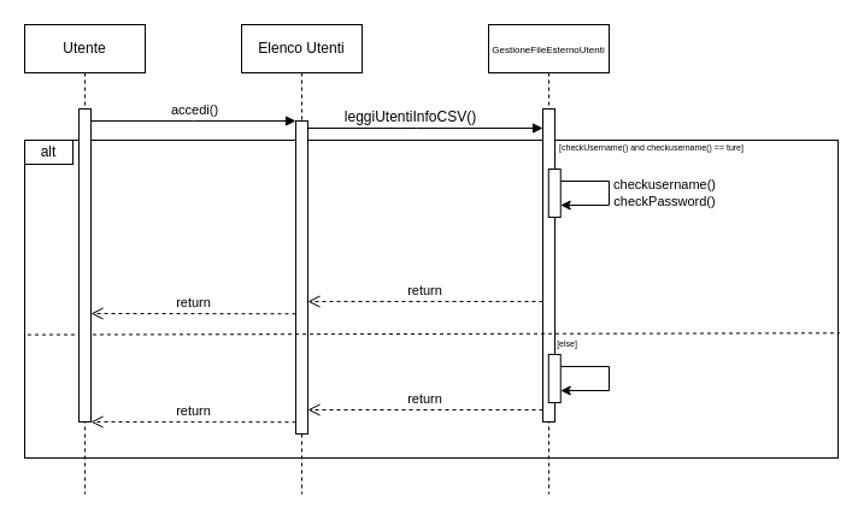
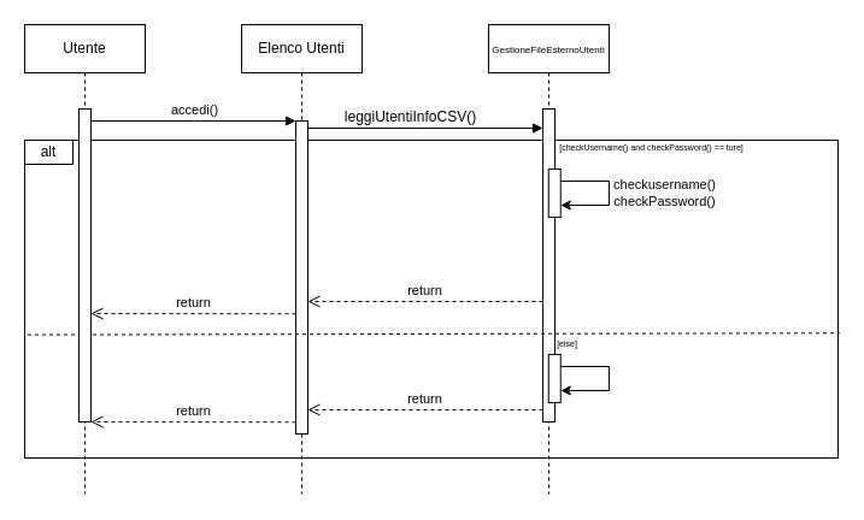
  <mxCell id="0" />
  <mxCell id="1" parent="0" />
  <mxCell id="2" value="" style="rounded=0;whiteSpace=wrap;html=1;fillStyle=cross-hatch;gradientColor=none;gradientDirection=radial;fillColor=none;" vertex="1" parent="1"><mxGeometry x="20" y="116" width="675" height="264" as="geometry" /></mxCell>
  <mxCell id="3" value="Elenco Utenti" style="shape=umlLifeline;perimeter=lifelinePerimeter;whiteSpace=wrap;html=1;container=0;dropTarget=0;collapsible=0;recursiveResize=0;outlineConnect=0;portConstraint=eastwest;newEdgeStyle={&quot;edgeStyle&quot;:&quot;elbowEdgeStyle&quot;,&quot;elbow&quot;:&quot;vertical&quot;,&quot;curved&quot;:0,&quot;rounded&quot;:0};" vertex="1" parent="1"><mxGeometry x="200" y="20" width="100" height="390" as="geometry" /></mxCell>
  <mxCell id="4" value="" style="html=1;points=[];perimeter=orthogonalPerimeter;outlineConnect=0;targetShapes=umlLifeline;portConstraint=eastwest;newEdgeStyle={&quot;edgeStyle&quot;:&quot;elbowEdgeStyle&quot;,&quot;elbow&quot;:&quot;vertical&quot;,&quot;curved&quot;:0,&quot;rounded&quot;:0};" vertex="1" parent="3"><mxGeometry x="45" y="80" width="10" height="260" as="geometry" /></mxCell>
  <mxCell id="5" value="" style="html=1;verticalAlign=bottom;endArrow=block;edgeStyle=elbowEdgeStyle;elbow=horizontal;curved=0;rounded=0;" edge="1" parent="1" target="4"><mxGeometry relative="1" as="geometry"><mxPoint x="75" y="100" as="sourcePoint" /><Array as="points"><mxPoint x="160" y="100" /></Array><mxPoint as="offset" /></mxGeometry></mxCell>
  <mxCell id="6" value="accedi()" style="edgeLabel;html=1;align=center;verticalAlign=middle;resizable=0;points=[];" vertex="1" connectable="0" parent="5"><mxGeometry x="0.148" relative="1" as="geometry"><mxPoint x="-13" y="-10" as="offset" /></mxGeometry></mxCell>
  <mxCell id="7" value="&lt;span style=&quot;font-size: 8px;&quot;&gt;GestioneFileEsternoUtenti&lt;/span&gt;" style="shape=umlLifeline;perimeter=lifelinePerimeter;whiteSpace=wrap;html=1;container=0;dropTarget=0;collapsible=0;recursiveResize=0;outlineConnect=0;portConstraint=eastwest;newEdgeStyle={&quot;edgeStyle&quot;:&quot;elbowEdgeStyle&quot;,&quot;elbow&quot;:&quot;vertical&quot;,&quot;curved&quot;:0,&quot;rounded&quot;:0};" vertex="1" parent="1"><mxGeometry x="405" y="20" width="100" height="390" as="geometry" /></mxCell>
  <mxCell id="8" value="" style="html=1;points=[];perimeter=orthogonalPerimeter;outlineConnect=0;targetShapes=umlLifeline;portConstraint=eastwest;newEdgeStyle={&quot;edgeStyle&quot;:&quot;elbowEdgeStyle&quot;,&quot;elbow&quot;:&quot;vertical&quot;,&quot;curved&quot;:0,&quot;rounded&quot;:0};" vertex="1" parent="7"><mxGeometry x="45" y="70" width="10" height="260" as="geometry" /></mxCell>
  <mxCell id="9" style="edgeStyle=elbowEdgeStyle;rounded=0;orthogonalLoop=1;jettySize=auto;html=1;elbow=vertical;curved=0;" edge="1" parent="7" source="10" target="10"><mxGeometry relative="1" as="geometry"><Array as="points"><mxPoint x="100" y="300" /></Array></mxGeometry></mxCell>
  <mxCell id="10" value="" style="html=1;points=[];perimeter=orthogonalPerimeter;outlineConnect=0;targetShapes=umlLifeline;portConstraint=eastwest;newEdgeStyle={&quot;edgeStyle&quot;:&quot;elbowEdgeStyle&quot;,&quot;elbow&quot;:&quot;vertical&quot;,&quot;curved&quot;:0,&quot;rounded&quot;:0};" vertex="1" parent="7"><mxGeometry x="49.75" y="274" width="10" height="40" as="geometry" /></mxCell>
  <mxCell id="11" value="&lt;span style=&quot;font-size: 12px;&quot;&gt;leggiUtentiInfoCSV()&lt;/span&gt;" style="html=1;verticalAlign=bottom;endArrow=block;edgeStyle=elbowEdgeStyle;elbow=vertical;curved=0;rounded=0;" edge="1" parent="1"><mxGeometry x="-0.128" relative="1" as="geometry"><mxPoint x="255" y="106" as="sourcePoint" /><Array as="points"><mxPoint x="345" y="106" /></Array><mxPoint x="450" y="106" as="targetPoint" /><mxPoint as="offset" /></mxGeometry></mxCell>
  <mxCell id="12" value="alt" style="rounded=0;whiteSpace=wrap;html=1;fillColor=none;" vertex="1" parent="1"><mxGeometry x="20" y="116" width="40" height="20" as="geometry" /></mxCell>
  <mxCell id="13" value="" style="endArrow=none;dashed=1;html=1;rounded=0;exitX=0;exitY=0.525;exitDx=0;exitDy=0;exitPerimeter=0;entryX=1.002;entryY=0.607;entryDx=0;entryDy=0;entryPerimeter=0;" edge="1" parent="1" target="2"><mxGeometry width="50" height="50" relative="1" as="geometry"><mxPoint x="22.5" y="277.62" as="sourcePoint" /><mxPoint x="842.5" y="278.37" as="targetPoint" /><Array as="points" /></mxGeometry></mxCell>
  <mxCell id="14" value="return" style="html=1;verticalAlign=bottom;endArrow=open;dashed=1;endSize=8;edgeStyle=elbowEdgeStyle;elbow=vertical;curved=0;rounded=0;" edge="1" parent="1" target="21"><mxGeometry relative="1" as="geometry"><mxPoint x="80" y="260" as="targetPoint" /><Array as="points"><mxPoint x="215" y="260" /><mxPoint x="180" y="260" /></Array><mxPoint x="245" y="260.23" as="sourcePoint" /></mxGeometry></mxCell>
  <mxCell id="15" value="return" style="html=1;verticalAlign=bottom;endArrow=open;dashed=1;endSize=8;edgeStyle=elbowEdgeStyle;elbow=horizontal;curved=0;rounded=0;" edge="1" parent="1" source="8" target="4"><mxGeometry relative="1" as="geometry"><mxPoint x="280" y="194.62" as="targetPoint" /><Array as="points"><mxPoint x="380" y="250" /></Array><mxPoint x="415" y="195" as="sourcePoint" /></mxGeometry></mxCell>
  <mxCell id="16" value="return" style="html=1;verticalAlign=bottom;endArrow=open;dashed=1;endSize=8;edgeStyle=elbowEdgeStyle;elbow=vertical;curved=0;rounded=0;" edge="1" parent="1"><mxGeometry relative="1" as="geometry"><mxPoint x="75" y="350" as="targetPoint" /><Array as="points"><mxPoint x="215" y="350" /><mxPoint x="180" y="350" /></Array><mxPoint x="245" y="350.23" as="sourcePoint" /></mxGeometry></mxCell>
  <mxCell id="17" value="&lt;font style=&quot;font-size: 7px;&quot;&gt;[else]&lt;/font&gt;" style="text;html=1;align=center;verticalAlign=middle;whiteSpace=wrap;rounded=0;rotation=0;" vertex="1" parent="1"><mxGeometry x="461" y="283" width="19" as="geometry" /></mxCell>
  <mxCell id="18" value="return" style="html=1;verticalAlign=bottom;endArrow=open;dashed=1;endSize=8;edgeStyle=elbowEdgeStyle;elbow=horizontal;curved=0;rounded=0;" edge="1" parent="1"><mxGeometry relative="1" as="geometry"><mxPoint x="255" y="340" as="targetPoint" /><Array as="points"><mxPoint x="380" y="340" /></Array><mxPoint x="450" y="340" as="sourcePoint" /></mxGeometry></mxCell>
- <mxCell id="19" value="&lt;font style=&quot;font-size: 7px;&quot;&gt;[checkUsername() and checkusername() == ture]&lt;/font&gt;" style="text;html=1;align=center;verticalAlign=middle;resizable=0;points=[];autosize=1;strokeColor=none;fillColor=none;" vertex="1" parent="1"><mxGeometry x="450" y="106" width="180" height="30" as="geometry" /></mxCell>
+ <mxCell id="19" value="&lt;font style=&quot;font-size: 7px;&quot;&gt;[checkUsername() and checkPassword() == ture]&lt;/font&gt;" style="text;html=1;align=center;verticalAlign=middle;resizable=0;points=[];autosize=1;strokeColor=none;fillColor=none;" vertex="1" parent="1"><mxGeometry x="450" y="106" width="180" height="30" as="geometry" /></mxCell>
  <mxCell id="20" value="Utente" style="shape=umlLifeline;perimeter=lifelinePerimeter;whiteSpace=wrap;html=1;container=0;dropTarget=0;collapsible=0;recursiveResize=0;outlineConnect=0;portConstraint=eastwest;newEdgeStyle={&quot;edgeStyle&quot;:&quot;elbowEdgeStyle&quot;,&quot;elbow&quot;:&quot;vertical&quot;,&quot;curved&quot;:0,&quot;rounded&quot;:0};" vertex="1" parent="1"><mxGeometry x="20" y="20" width="100" height="390" as="geometry" /></mxCell>
  <mxCell id="21" value="" style="html=1;points=[];perimeter=orthogonalPerimeter;outlineConnect=0;targetShapes=umlLifeline;portConstraint=eastwest;newEdgeStyle={&quot;edgeStyle&quot;:&quot;elbowEdgeStyle&quot;,&quot;elbow&quot;:&quot;vertical&quot;,&quot;curved&quot;:0,&quot;rounded&quot;:0};" vertex="1" parent="20"><mxGeometry x="45" y="70" width="10" height="260" as="geometry" /></mxCell>
  <mxCell id="22" style="edgeStyle=elbowEdgeStyle;rounded=0;orthogonalLoop=1;jettySize=auto;html=1;elbow=vertical;curved=0;" edge="1" parent="1" source="24" target="24"><mxGeometry relative="1" as="geometry"><Array as="points"><mxPoint x="505" y="166" /></Array></mxGeometry></mxCell>
  <mxCell id="23" value="checkusername()&lt;div&gt;checkPassword()&lt;/div&gt;" style="edgeLabel;html=1;align=center;verticalAlign=middle;resizable=0;points=[];" vertex="1" connectable="0" parent="22"><mxGeometry x="-0.115" y="-1" relative="1" as="geometry"><mxPoint x="46" y="6" as="offset" /></mxGeometry></mxCell>
  <mxCell id="24" value="" style="html=1;points=[];perimeter=orthogonalPerimeter;outlineConnect=0;targetShapes=umlLifeline;portConstraint=eastwest;newEdgeStyle={&quot;edgeStyle&quot;:&quot;elbowEdgeStyle&quot;,&quot;elbow&quot;:&quot;vertical&quot;,&quot;curved&quot;:0,&quot;rounded&quot;:0};" vertex="1" parent="1"><mxGeometry x="454.75" y="140" width="10" height="40" as="geometry" /></mxCell>
